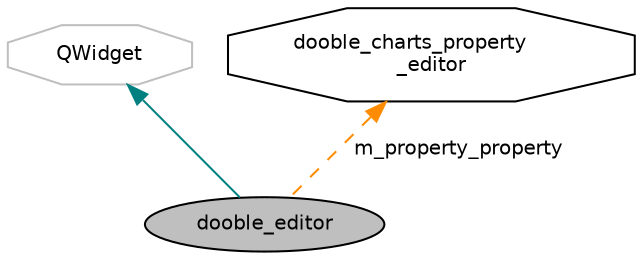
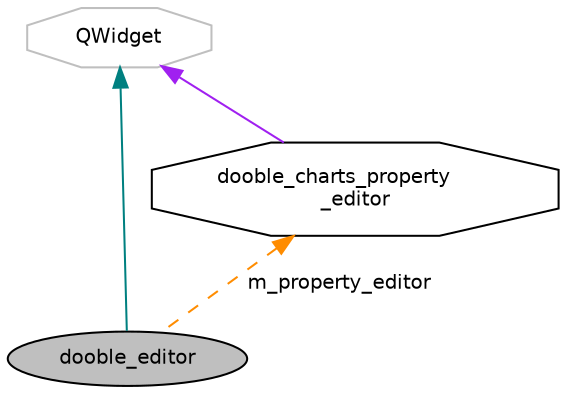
  digraph {
    node [color=black fillcolor=white fontname=Helvetica fontsize=10 shape=octagon style=filled]
    edge [dir=back fontname=Helvetica fontsize=10 labelfontname=Helvetica labelfontsize=10 style=solid]
    n1 [fillcolor=grey75 fontcolor=black height=0.2 label=dooble_editor shape=ellipse width=0.4]
    n2 [color=grey75 height=0.2 label=QWidget width=0.4]
    n3 [height=0.2 label="dooble_charts_property\l_editor" width=0.4]
    n2 -> n1 [color=teal]
-   n3 -> n1 [color=darkorange label=" m_property_property" style=dashed]
+   n2 -> n3 [color=purple]
+   n3 -> n1 [color=darkorange label=" m_property_editor" style=dashed]
  }
